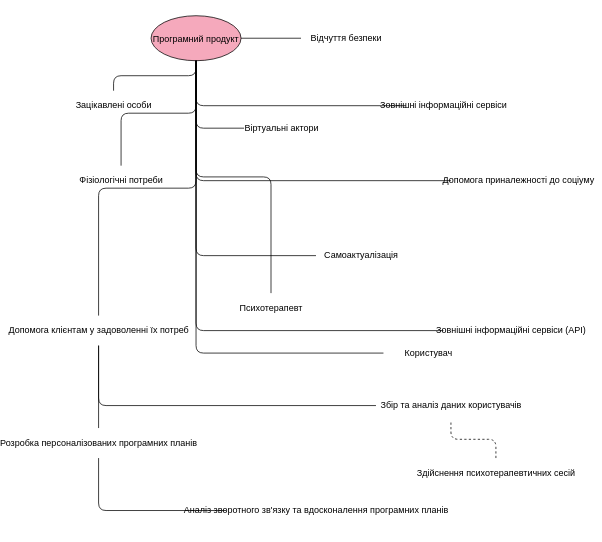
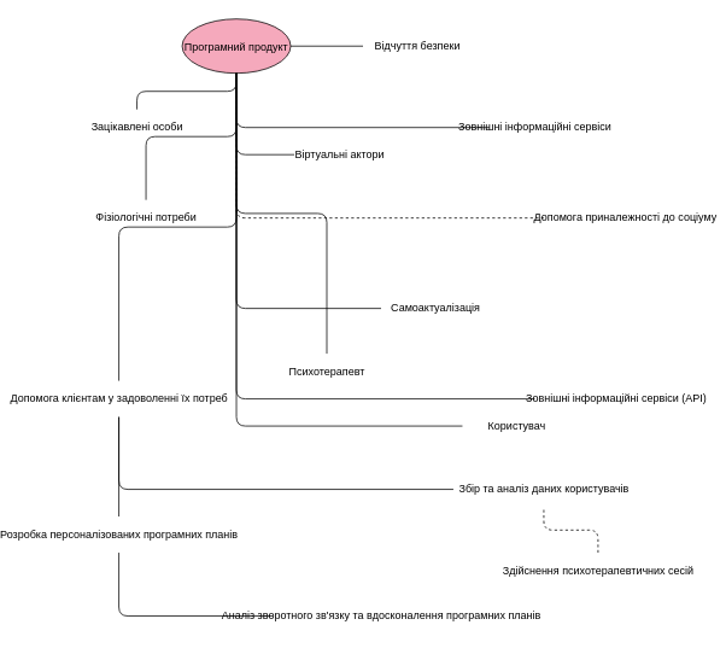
  <mxCell id="0" />
  <mxCell id="1" parent="0" />
  <mxCell id="2" value="Програмний продукт" style="ellipse;shape=ellipse;fillColor=#F5A9BC;" parent="1" vertex="1"><mxGeometry x="200" y="20" width="120" height="60" as="geometry" /></mxCell>
  <mxCell id="3" value="Зацікавлені особи" style="text;html=1;strokeColor=none;fillColor=none;align=center;verticalAlign=middle;" parent="1" vertex="1"><mxGeometry x="100" y="120" width="100" height="40" as="geometry" /></mxCell>
  <mxCell id="4" value="Віртуальні актори" style="text;html=1;strokeColor=none;fillColor=none;align=center;verticalAlign=middle;" parent="1" vertex="1"><mxGeometry x="324" y="150" width="100" height="40" as="geometry" /></mxCell>
  <mxCell id="5" value="Зовнішні інформаційні сервіси" style="text;html=1;strokeColor=none;fillColor=none;align=center;verticalAlign=middle;" parent="1" vertex="1"><mxGeometry x="540" y="120" width="100" height="40" as="geometry" /></mxCell>
  <mxCell id="6" value="Фізіологічні потреби" style="text;html=1;strokeColor=none;fillColor=none;align=center;verticalAlign=middle;" parent="1" vertex="1"><mxGeometry x="100" y="220" width="120" height="40" as="geometry" /></mxCell>
  <mxCell id="7" value="Відчуття безпеки" style="text;html=1;strokeColor=none;fillColor=none;align=center;verticalAlign=middle;" parent="1" vertex="1"><mxGeometry x="400" y="30" width="120" height="40" as="geometry" /></mxCell>
  <mxCell id="8" value="Допомога приналежності до соціуму" style="text;html=1;strokeColor=none;fillColor=none;align=center;verticalAlign=middle;" parent="1" vertex="1"><mxGeometry x="600" y="220" width="180" height="40" as="geometry" /></mxCell>
  <mxCell id="9" value="Самоактуалізація" style="text;html=1;strokeColor=none;fillColor=none;align=center;verticalAlign=middle;" parent="1" vertex="1"><mxGeometry x="420" y="320" width="120" height="40" as="geometry" /></mxCell>
  <mxCell id="10" value="Психотерапевт" style="text;html=1;strokeColor=none;fillColor=none;align=center;verticalAlign=middle;" parent="1" vertex="1"><mxGeometry x="300" y="390" width="120" height="40" as="geometry" /></mxCell>
  <mxCell id="11" value="Користувач" style="text;html=1;strokeColor=none;fillColor=none;align=center;verticalAlign=middle;" parent="1" vertex="1"><mxGeometry x="510" y="450" width="120" height="40" as="geometry" /></mxCell>
  <mxCell id="12" value="Зовнішні інформаційні сервіси (API)" style="text;html=1;strokeColor=none;fillColor=none;align=center;verticalAlign=middle;" parent="1" vertex="1"><mxGeometry x="590" y="420" width="180" height="40" as="geometry" /></mxCell>
  <mxCell id="13" value="Допомога клієнтам у задоволенні їх потреб" style="text;html=1;strokeColor=none;fillColor=none;align=center;verticalAlign=middle;" parent="1" vertex="1"><mxGeometry x="30" y="420" width="200" height="40" as="geometry" /></mxCell>
  <mxCell id="14" value="Розробка персоналізованих програмних планів" style="text;html=1;strokeColor=none;fillColor=none;align=center;verticalAlign=middle;" parent="1" vertex="1"><mxGeometry x="20" y="570" width="220" height="40" as="geometry" /></mxCell>
  <mxCell id="15" value="Аналіз зворотного зв'язку та вдосконалення програмних планів" style="text;html=1;strokeColor=none;fillColor=none;align=center;verticalAlign=middle;" parent="1" vertex="1"><mxGeometry x="300" y="660" width="240" height="40" as="geometry" /></mxCell>
  <mxCell id="16" value="Збір та аналіз даних користувачів" style="text;html=1;strokeColor=none;fillColor=none;align=center;verticalAlign=middle;" parent="1" vertex="1"><mxGeometry x="500" y="520" width="200" height="40" as="geometry" /></mxCell>
  <mxCell id="17" value="Здійснення психотерапевтичних сесій" style="text;html=1;strokeColor=none;fillColor=none;align=center;verticalAlign=middle;" parent="1" vertex="1"><mxGeometry x="560" y="610" width="200" height="40" as="geometry" /></mxCell>
  <mxCell id="18" value="" style="edgeStyle=orthogonalEdgeStyle;endArrow=none;html=1;" parent="1" source="3" target="2" edge="1"><mxGeometry relative="1" as="geometry" /></mxCell>
  <mxCell id="19" value="" style="edgeStyle=orthogonalEdgeStyle;endArrow=none;html=1;" parent="1" source="4" target="2" edge="1"><mxGeometry relative="1" as="geometry" /></mxCell>
  <mxCell id="20" value="" style="edgeStyle=orthogonalEdgeStyle;endArrow=none;html=1;" parent="1" source="5" target="2" edge="1"><mxGeometry relative="1" as="geometry" /></mxCell>
  <mxCell id="21" value="" style="edgeStyle=orthogonalEdgeStyle;endArrow=none;html=1;" parent="1" source="6" target="2" edge="1"><mxGeometry relative="1" as="geometry" /></mxCell>
  <mxCell id="22" value="" style="edgeStyle=orthogonalEdgeStyle;endArrow=none;html=1;" parent="1" source="7" target="2" edge="1"><mxGeometry relative="1" as="geometry" /></mxCell>
- <mxCell id="23" value="" style="edgeStyle=orthogonalEdgeStyle;endArrow=none;html=1;" parent="1" source="8" target="2" edge="1"><mxGeometry relative="1" as="geometry" /></mxCell>
+ <mxCell id="23" value="" style="edgeStyle=orthogonalEdgeStyle;endArrow=none;html=1;dashed=1;" parent="1" source="8" target="2" edge="1"><mxGeometry relative="1" as="geometry" /></mxCell>
  <mxCell id="24" value="" style="edgeStyle=orthogonalEdgeStyle;endArrow=none;html=1;" parent="1" source="9" target="2" edge="1"><mxGeometry relative="1" as="geometry" /></mxCell>
  <mxCell id="25" value="" style="edgeStyle=orthogonalEdgeStyle;endArrow=none;html=1;" parent="1" source="10" target="2" edge="1"><mxGeometry relative="1" as="geometry" /></mxCell>
  <mxCell id="26" value="" style="edgeStyle=orthogonalEdgeStyle;endArrow=none;html=1;" parent="1" source="11" target="2" edge="1"><mxGeometry relative="1" as="geometry" /></mxCell>
  <mxCell id="27" value="" style="edgeStyle=orthogonalEdgeStyle;endArrow=none;html=1;" parent="1" source="12" target="2" edge="1"><mxGeometry relative="1" as="geometry"><Array as="points"><mxPoint x="260" y="440" /></Array></mxGeometry></mxCell>
  <mxCell id="28" value="" style="edgeStyle=orthogonalEdgeStyle;endArrow=none;html=1;" parent="1" source="13" target="2" edge="1"><mxGeometry relative="1" as="geometry" /></mxCell>
  <mxCell id="29" value="" style="edgeStyle=orthogonalEdgeStyle;endArrow=none;html=1;" parent="1" source="14" target="13" edge="1"><mxGeometry relative="1" as="geometry" /></mxCell>
  <mxCell id="30" value="" style="edgeStyle=orthogonalEdgeStyle;endArrow=none;html=1;" parent="1" source="15" target="14" edge="1"><mxGeometry relative="1" as="geometry" /></mxCell>
  <mxCell id="31" value="" style="edgeStyle=orthogonalEdgeStyle;endArrow=none;html=1;" parent="1" source="16" target="13" edge="1"><mxGeometry relative="1" as="geometry" /></mxCell>
  <mxCell id="32" value="" style="edgeStyle=orthogonalEdgeStyle;endArrow=none;html=1;dashed=1;" parent="1" source="17" target="16" edge="1"><mxGeometry relative="1" as="geometry" /></mxCell>
